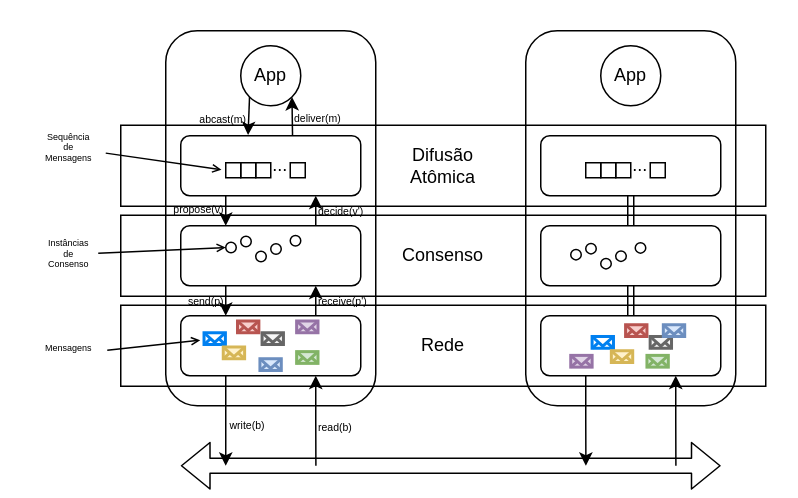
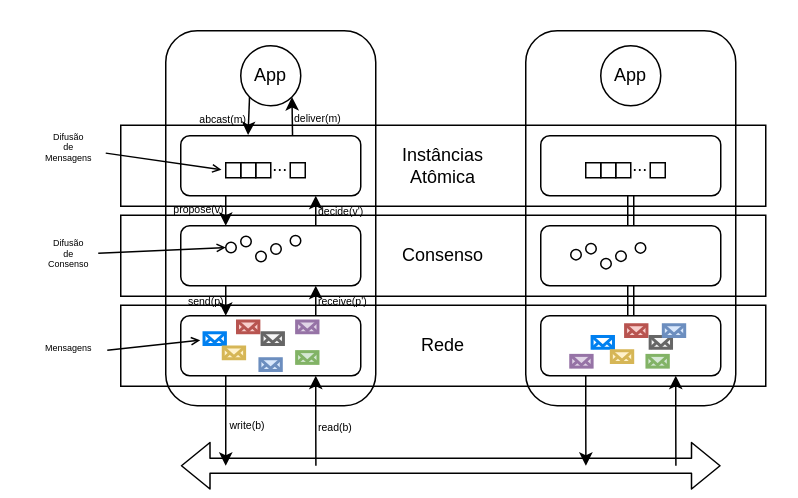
  <mxCell id="0" />
  <mxCell id="1" parent="0" />
  <mxCell id="2" value="" style="rounded=1;whiteSpace=wrap;html=1;" parent="1" vertex="1"><mxGeometry x="350" y="20" width="140" height="250" as="geometry" /></mxCell>
  <mxCell id="3" value="" style="rounded=1;whiteSpace=wrap;html=1;" parent="1" vertex="1"><mxGeometry x="110" y="20" width="140" height="250" as="geometry" /></mxCell>
  <mxCell id="4" value="Rede" style="rounded=0;whiteSpace=wrap;html=1;fillColor=none;" parent="1" vertex="1"><mxGeometry x="80" y="203" width="430" height="54" as="geometry" /></mxCell>
  <mxCell id="5" value="Consenso" style="rounded=0;whiteSpace=wrap;html=1;fillColor=none;" parent="1" vertex="1"><mxGeometry x="80" y="143" width="430" height="54" as="geometry" /></mxCell>
- <mxCell id="6" value="Difusão&lt;br&gt;Atômica" style="rounded=0;whiteSpace=wrap;html=1;fillColor=none;" parent="1" vertex="1"><mxGeometry x="80" y="83" width="430" height="54" as="geometry" /></mxCell>
+ <mxCell id="6" value="Instâncias&lt;br&gt;Atômica" style="rounded=0;whiteSpace=wrap;html=1;fillColor=none;" parent="1" vertex="1"><mxGeometry x="80" y="83" width="430" height="54" as="geometry" /></mxCell>
  <mxCell id="7" value="" style="endArrow=block;html=1;shape=flexArrow;startArrow=block;" parent="1" edge="1"><mxGeometry width="50" height="50" relative="1" as="geometry"><mxPoint x="120" y="310" as="sourcePoint" /><mxPoint x="480" y="310" as="targetPoint" /></mxGeometry></mxCell>
  <mxCell id="8" style="edgeStyle=orthogonalEdgeStyle;rounded=0;orthogonalLoop=1;jettySize=auto;html=1;exitX=0.25;exitY=1;exitDx=0;exitDy=0;" parent="1" source="15" edge="1"><mxGeometry relative="1" as="geometry"><mxPoint x="150" y="310" as="targetPoint" /></mxGeometry></mxCell>
  <mxCell id="9" value="write(b)" style="edgeLabel;html=1;align=left;verticalAlign=middle;resizable=0;points=[];labelBackgroundColor=none;fontSize=7;" vertex="1" connectable="0" parent="8"><mxGeometry x="0.11" y="1" relative="1" as="geometry"><mxPoint as="offset" /></mxGeometry></mxCell>
  <mxCell id="10" style="edgeStyle=orthogonalEdgeStyle;rounded=0;orthogonalLoop=1;jettySize=auto;html=1;exitX=0.75;exitY=1;exitDx=0;exitDy=0;startArrow=classic;startFill=1;endArrow=none;endFill=0;" parent="1" source="15" edge="1"><mxGeometry relative="1" as="geometry"><mxPoint x="210.103" y="310" as="targetPoint" /></mxGeometry></mxCell>
  <mxCell id="11" value="read(b)" style="edgeLabel;html=1;align=left;verticalAlign=middle;resizable=0;points=[];labelBackgroundColor=none;fontSize=7;" vertex="1" connectable="0" parent="10"><mxGeometry x="0.15" y="-1" relative="1" as="geometry"><mxPoint as="offset" /></mxGeometry></mxCell>
  <mxCell id="12" style="edgeStyle=orthogonalEdgeStyle;rounded=0;orthogonalLoop=1;jettySize=auto;html=1;exitX=0.75;exitY=1;exitDx=0;exitDy=0;startArrow=classic;startFill=1;endArrow=none;endFill=0;" parent="1" source="17" edge="1"><mxGeometry relative="1" as="geometry"><mxPoint x="450.103" y="310" as="targetPoint" /></mxGeometry></mxCell>
  <mxCell id="13" style="edgeStyle=orthogonalEdgeStyle;rounded=0;orthogonalLoop=1;jettySize=auto;html=1;exitX=0.75;exitY=0;exitDx=0;exitDy=0;entryX=0.75;entryY=1;entryDx=0;entryDy=0;labelBackgroundColor=none;" edge="1" parent="1" source="15" target="30"><mxGeometry relative="1" as="geometry" /></mxCell>
  <mxCell id="14" value="&lt;font style=&quot;font-size: 7px&quot;&gt;receive(p')&lt;/font&gt;" style="edgeLabel;html=1;align=left;verticalAlign=middle;resizable=0;points=[];spacingBottom=2;labelBackgroundColor=none;" vertex="1" connectable="0" parent="13"><mxGeometry x="0.071" relative="1" as="geometry"><mxPoint as="offset" /></mxGeometry></mxCell>
  <mxCell id="15" value="" style="rounded=1;whiteSpace=wrap;html=1;" parent="1" vertex="1"><mxGeometry x="120" y="210" width="120" height="40" as="geometry" /></mxCell>
  <mxCell id="16" style="edgeStyle=orthogonalEdgeStyle;rounded=0;orthogonalLoop=1;jettySize=auto;html=1;exitX=0.25;exitY=1;exitDx=0;exitDy=0;startArrow=none;startFill=0;endArrow=classic;endFill=1;" parent="1" source="17" edge="1"><mxGeometry relative="1" as="geometry"><mxPoint x="390.103" y="310" as="targetPoint" /></mxGeometry></mxCell>
  <mxCell id="17" value="" style="rounded=1;whiteSpace=wrap;html=1;" parent="1" vertex="1"><mxGeometry x="360" y="210" width="120" height="40" as="geometry" /></mxCell>
  <mxCell id="18" style="edgeStyle=none;shape=link;rounded=0;orthogonalLoop=1;jettySize=auto;html=1;entryX=0.5;entryY=0;entryDx=0;entryDy=0;startArrow=none;startFill=0;endArrow=open;endFill=0;fontSize=6;" parent="1" source="19" target="17" edge="1"><mxGeometry relative="1" as="geometry" /></mxCell>
  <mxCell id="19" value="" style="rounded=1;whiteSpace=wrap;html=1;" parent="1" vertex="1"><mxGeometry x="360" y="150" width="120" height="40" as="geometry" /></mxCell>
  <mxCell id="20" style="edgeStyle=none;shape=link;rounded=0;orthogonalLoop=1;jettySize=auto;html=1;entryX=0.5;entryY=0;entryDx=0;entryDy=0;startArrow=none;startFill=0;endArrow=open;endFill=0;fontSize=6;" parent="1" source="21" target="19" edge="1"><mxGeometry relative="1" as="geometry" /></mxCell>
  <mxCell id="21" value="" style="rounded=1;whiteSpace=wrap;html=1;" parent="1" vertex="1"><mxGeometry x="360" y="90" width="120" height="40" as="geometry" /></mxCell>
  <mxCell id="22" value="&lt;font style=&quot;font-size: 7px&quot;&gt;deliver(m)&lt;/font&gt;" style="edgeStyle=orthogonalEdgeStyle;rounded=0;orthogonalLoop=1;jettySize=auto;html=1;entryX=1;entryY=1;entryDx=0;entryDy=0;exitX=0.621;exitY=-0.011;exitDx=0;exitDy=0;exitPerimeter=0;align=left;labelBackgroundColor=none;" edge="1" parent="1" source="25" target="33"><mxGeometry relative="1" as="geometry" /></mxCell>
  <mxCell id="23" style="edgeStyle=orthogonalEdgeStyle;rounded=0;orthogonalLoop=1;jettySize=auto;html=1;exitX=0.25;exitY=1;exitDx=0;exitDy=0;entryX=0.25;entryY=0;entryDx=0;entryDy=0;labelBackgroundColor=none;" edge="1" parent="1" source="25" target="30"><mxGeometry relative="1" as="geometry" /></mxCell>
  <mxCell id="24" value="&lt;font style=&quot;font-size: 7px&quot;&gt;propose(v)&lt;/font&gt;" style="edgeLabel;html=1;align=right;verticalAlign=middle;resizable=0;points=[];labelBackgroundColor=none;spacingBottom=6;" vertex="1" connectable="0" parent="23"><mxGeometry x="0.043" y="-1" relative="1" as="geometry"><mxPoint as="offset" /></mxGeometry></mxCell>
  <mxCell id="25" value="" style="rounded=1;whiteSpace=wrap;html=1;" parent="1" vertex="1"><mxGeometry x="120" y="90" width="120" height="40" as="geometry" /></mxCell>
  <mxCell id="26" style="edgeStyle=orthogonalEdgeStyle;rounded=0;orthogonalLoop=1;jettySize=auto;html=1;exitX=0.75;exitY=0;exitDx=0;exitDy=0;entryX=0.75;entryY=1;entryDx=0;entryDy=0;labelBackgroundColor=none;" edge="1" parent="1" source="30" target="25"><mxGeometry relative="1" as="geometry" /></mxCell>
  <mxCell id="27" value="&lt;font style=&quot;font-size: 7px&quot;&gt;decide(v')&lt;/font&gt;" style="edgeLabel;html=1;align=left;verticalAlign=middle;resizable=0;points=[];labelBackgroundColor=none;spacingBottom=2;" vertex="1" connectable="0" parent="26"><mxGeometry x="0.071" relative="1" as="geometry"><mxPoint as="offset" /></mxGeometry></mxCell>
  <mxCell id="28" style="edgeStyle=orthogonalEdgeStyle;rounded=0;orthogonalLoop=1;jettySize=auto;html=1;exitX=0.25;exitY=1;exitDx=0;exitDy=0;entryX=0.25;entryY=0;entryDx=0;entryDy=0;labelBackgroundColor=none;" edge="1" parent="1" source="30" target="15"><mxGeometry relative="1" as="geometry" /></mxCell>
  <mxCell id="29" value="&lt;font style=&quot;font-size: 7px&quot;&gt;send(p)&lt;/font&gt;" style="edgeLabel;html=1;align=right;verticalAlign=middle;resizable=0;points=[];labelBackgroundColor=none;spacingBottom=2;" vertex="1" connectable="0" parent="28"><mxGeometry x="-0.071" y="-1" relative="1" as="geometry"><mxPoint as="offset" /></mxGeometry></mxCell>
  <mxCell id="30" value="" style="rounded=1;whiteSpace=wrap;html=1;" parent="1" vertex="1"><mxGeometry x="120" y="150" width="120" height="40" as="geometry" /></mxCell>
  <mxCell id="31" style="edgeStyle=orthogonalEdgeStyle;rounded=0;orthogonalLoop=1;jettySize=auto;html=1;exitX=0;exitY=1;exitDx=0;exitDy=0;entryX=0.374;entryY=-0.011;entryDx=0;entryDy=0;entryPerimeter=0;" edge="1" parent="1" source="33" target="25"><mxGeometry relative="1" as="geometry" /></mxCell>
  <mxCell id="32" value="&lt;font style=&quot;font-size: 7px&quot;&gt;abcast(m)&lt;/font&gt;" style="edgeLabel;html=1;align=right;verticalAlign=middle;resizable=0;points=[];labelBackgroundColor=none;" vertex="1" connectable="0" parent="31"><mxGeometry x="0.049" y="-1" relative="1" as="geometry"><mxPoint as="offset" /></mxGeometry></mxCell>
  <mxCell id="33" value="App" style="ellipse;whiteSpace=wrap;html=1;aspect=fixed;fillColor=none;" parent="1" vertex="1"><mxGeometry x="160" y="30" width="40" height="40" as="geometry" /></mxCell>
  <mxCell id="34" value="App" style="ellipse;whiteSpace=wrap;html=1;aspect=fixed;fillColor=none;" parent="1" vertex="1"><mxGeometry x="400" y="30" width="40" height="40" as="geometry" /></mxCell>
  <mxCell id="35" value="" style="group" parent="1" vertex="1" connectable="0"><mxGeometry x="150" y="100" width="53" height="20" as="geometry" /></mxCell>
  <mxCell id="36" value="" style="rounded=0;whiteSpace=wrap;html=1;fillColor=none;" parent="35" vertex="1"><mxGeometry y="8" width="10" height="10" as="geometry" /></mxCell>
  <mxCell id="37" value="" style="rounded=0;whiteSpace=wrap;html=1;fillColor=none;" parent="35" vertex="1"><mxGeometry x="10" y="8" width="10" height="10" as="geometry" /></mxCell>
  <mxCell id="38" value="" style="rounded=0;whiteSpace=wrap;html=1;fillColor=none;" parent="35" vertex="1"><mxGeometry x="20" y="8" width="10" height="10" as="geometry" /></mxCell>
  <mxCell id="39" value="" style="rounded=0;whiteSpace=wrap;html=1;fillColor=none;" parent="35" vertex="1"><mxGeometry x="43" y="8" width="10" height="10" as="geometry" /></mxCell>
  <mxCell id="40" value="..." style="text;html=1;align=center;verticalAlign=middle;resizable=0;points=[];autosize=1;" parent="35" vertex="1"><mxGeometry x="21" width="30" height="20" as="geometry" /></mxCell>
  <mxCell id="41" value="" style="group" parent="1" vertex="1" connectable="0"><mxGeometry x="390" y="100" width="53" height="20" as="geometry" /></mxCell>
  <mxCell id="42" value="" style="rounded=0;whiteSpace=wrap;html=1;fillColor=none;" parent="41" vertex="1"><mxGeometry y="8" width="10" height="10" as="geometry" /></mxCell>
  <mxCell id="43" value="" style="rounded=0;whiteSpace=wrap;html=1;fillColor=none;" parent="41" vertex="1"><mxGeometry x="10" y="8" width="10" height="10" as="geometry" /></mxCell>
  <mxCell id="44" value="" style="rounded=0;whiteSpace=wrap;html=1;fillColor=none;" parent="41" vertex="1"><mxGeometry x="20" y="8" width="10" height="10" as="geometry" /></mxCell>
  <mxCell id="45" value="" style="rounded=0;whiteSpace=wrap;html=1;fillColor=none;" parent="41" vertex="1"><mxGeometry x="43" y="8" width="10" height="10" as="geometry" /></mxCell>
  <mxCell id="46" value="..." style="text;html=1;align=center;verticalAlign=middle;resizable=0;points=[];autosize=1;" parent="41" vertex="1"><mxGeometry x="21" width="30" height="20" as="geometry" /></mxCell>
  <mxCell id="47" style="rounded=0;orthogonalLoop=1;jettySize=auto;html=1;entryX=-0.286;entryY=0.462;entryDx=0;entryDy=0;entryPerimeter=0;startArrow=none;startFill=0;endArrow=open;endFill=0;fontSize=6;endSize=4;" parent="1" source="48" target="36" edge="1"><mxGeometry relative="1" as="geometry" /></mxCell>
- <mxCell id="48" value="Sequência&lt;br style=&quot;font-size: 6px;&quot;&gt;de&lt;br style=&quot;font-size: 6px;&quot;&gt;Mensagens" style="text;html=1;align=center;verticalAlign=middle;resizable=0;points=[];autosize=1;fontSize=6;" parent="1" vertex="1"><mxGeometry x="20" y="83" width="50" height="30" as="geometry" /></mxCell>
+ <mxCell id="48" value="Difusão&lt;br style=&quot;font-size: 6px;&quot;&gt;de&lt;br style=&quot;font-size: 6px;&quot;&gt;Mensagens" style="text;html=1;align=center;verticalAlign=middle;resizable=0;points=[];autosize=1;fontSize=6;" parent="1" vertex="1"><mxGeometry x="20" y="83" width="50" height="30" as="geometry" /></mxCell>
  <mxCell id="49" value="" style="ellipse;whiteSpace=wrap;html=1;aspect=fixed;fillColor=none;fontSize=6;" parent="1" vertex="1"><mxGeometry x="150" y="161" width="7" height="7" as="geometry" /></mxCell>
  <mxCell id="50" value="" style="ellipse;whiteSpace=wrap;html=1;aspect=fixed;fillColor=none;fontSize=6;" parent="1" vertex="1"><mxGeometry x="160" y="157" width="7" height="7" as="geometry" /></mxCell>
  <mxCell id="51" value="" style="ellipse;whiteSpace=wrap;html=1;aspect=fixed;fillColor=none;fontSize=6;" parent="1" vertex="1"><mxGeometry x="170" y="167" width="7" height="7" as="geometry" /></mxCell>
  <mxCell id="52" value="" style="ellipse;whiteSpace=wrap;html=1;aspect=fixed;fillColor=none;fontSize=6;" parent="1" vertex="1"><mxGeometry x="180" y="162" width="7" height="7" as="geometry" /></mxCell>
  <mxCell id="53" value="" style="ellipse;whiteSpace=wrap;html=1;aspect=fixed;fillColor=none;fontSize=6;" parent="1" vertex="1"><mxGeometry x="193" y="156.5" width="7" height="7" as="geometry" /></mxCell>
  <mxCell id="54" value="" style="ellipse;whiteSpace=wrap;html=1;aspect=fixed;fillColor=none;fontSize=6;" parent="1" vertex="1"><mxGeometry x="380" y="165.75" width="7" height="7" as="geometry" /></mxCell>
  <mxCell id="55" value="" style="ellipse;whiteSpace=wrap;html=1;aspect=fixed;fillColor=none;fontSize=6;" parent="1" vertex="1"><mxGeometry x="390" y="161.75" width="7" height="7" as="geometry" /></mxCell>
  <mxCell id="56" value="" style="ellipse;whiteSpace=wrap;html=1;aspect=fixed;fillColor=none;fontSize=6;" parent="1" vertex="1"><mxGeometry x="400" y="171.75" width="7" height="7" as="geometry" /></mxCell>
  <mxCell id="57" value="" style="ellipse;whiteSpace=wrap;html=1;aspect=fixed;fillColor=none;fontSize=6;" parent="1" vertex="1"><mxGeometry x="410" y="166.75" width="7" height="7" as="geometry" /></mxCell>
  <mxCell id="58" value="" style="ellipse;whiteSpace=wrap;html=1;aspect=fixed;fillColor=none;fontSize=6;" parent="1" vertex="1"><mxGeometry x="423" y="161.25" width="7" height="7" as="geometry" /></mxCell>
  <mxCell id="59" style="edgeStyle=none;rounded=0;orthogonalLoop=1;jettySize=auto;html=1;entryX=0;entryY=0.5;entryDx=0;entryDy=0;startArrow=none;startFill=0;endArrow=open;endFill=0;fontSize=6;endSize=4;" parent="1" source="60" target="49" edge="1"><mxGeometry relative="1" as="geometry" /></mxCell>
- <mxCell id="60" value="Instâncias&lt;br&gt;de&lt;br&gt;Consenso" style="text;html=1;align=center;verticalAlign=middle;resizable=0;points=[];autosize=1;fontSize=6;" parent="1" vertex="1"><mxGeometry x="25" y="154.25" width="40" height="30" as="geometry" /></mxCell>
+ <mxCell id="60" value="Difusão&lt;br&gt;de&lt;br&gt;Consenso" style="text;html=1;align=center;verticalAlign=middle;resizable=0;points=[];autosize=1;fontSize=6;" parent="1" vertex="1"><mxGeometry x="25" y="154.25" width="40" height="30" as="geometry" /></mxCell>
  <mxCell id="61" value="" style="group" parent="1" vertex="1" connectable="0"><mxGeometry x="135.52" y="213.5" width="75.97" height="33" as="geometry" /></mxCell>
  <mxCell id="62" value="" style="html=1;verticalLabelPosition=bottom;align=center;labelBackgroundColor=#ffffff;verticalAlign=top;strokeWidth=2;strokeColor=#0080F0;shadow=0;shape=mxgraph.ios7.icons.mail;" parent="61" vertex="1"><mxGeometry y="7.835" width="14.244" height="7.835" as="geometry" /></mxCell>
  <mxCell id="63" value="" style="html=1;verticalLabelPosition=bottom;align=center;labelBackgroundColor=#ffffff;verticalAlign=top;strokeWidth=2;strokeColor=#b85450;shadow=0;shape=mxgraph.ios7.icons.mail;fillColor=#f8cecc;" parent="61" vertex="1"><mxGeometry x="22.316" width="14.244" height="7.835" as="geometry" /></mxCell>
  <mxCell id="64" value="" style="html=1;verticalLabelPosition=bottom;align=center;labelBackgroundColor=#ffffff;verticalAlign=top;strokeWidth=2;strokeColor=#d6b656;shadow=0;shape=mxgraph.ios7.icons.mail;fillColor=#fff2cc;" parent="61" vertex="1"><mxGeometry x="12.82" y="17.331" width="14.244" height="7.835" as="geometry" /></mxCell>
  <mxCell id="65" value="" style="html=1;verticalLabelPosition=bottom;align=center;labelBackgroundColor=#ffffff;verticalAlign=top;strokeWidth=2;strokeColor=#666666;shadow=0;shape=mxgraph.ios7.icons.mail;fillColor=#f5f5f5;fontColor=#333333;" parent="61" vertex="1"><mxGeometry x="38.697" y="7.835" width="14.244" height="7.835" as="geometry" /></mxCell>
  <mxCell id="66" value="" style="html=1;verticalLabelPosition=bottom;align=center;labelBackgroundColor=#ffffff;verticalAlign=top;strokeWidth=2;strokeColor=#6c8ebf;shadow=0;shape=mxgraph.ios7.icons.mail;fillColor=#dae8fc;" parent="61" vertex="1"><mxGeometry x="37.273" y="25.165" width="14.244" height="7.835" as="geometry" /></mxCell>
  <mxCell id="67" value="" style="html=1;verticalLabelPosition=bottom;align=center;labelBackgroundColor=#ffffff;verticalAlign=top;strokeWidth=2;strokeColor=#82b366;shadow=0;shape=mxgraph.ios7.icons.mail;fillColor=#d5e8d4;" parent="61" vertex="1"><mxGeometry x="61.726" y="20.417" width="14.244" height="7.835" as="geometry" /></mxCell>
  <mxCell id="68" value="" style="html=1;verticalLabelPosition=bottom;align=center;labelBackgroundColor=#ffffff;verticalAlign=top;strokeWidth=2;strokeColor=#9673a6;shadow=0;shape=mxgraph.ios7.icons.mail;fillColor=#e1d5e7;" parent="61" vertex="1"><mxGeometry x="61.726" width="14.244" height="7.835" as="geometry" /></mxCell>
  <mxCell id="69" value="" style="group" parent="1" vertex="1" connectable="0"><mxGeometry x="379.996" y="215.995" width="75.972" height="28.259" as="geometry" /></mxCell>
  <mxCell id="70" value="" style="html=1;verticalLabelPosition=bottom;align=center;labelBackgroundColor=#ffffff;verticalAlign=top;strokeWidth=2;strokeColor=#0080F0;shadow=0;shape=mxgraph.ios7.icons.mail;" parent="69" vertex="1"><mxGeometry x="14.244" y="7.839" width="14.244" height="7.835" as="geometry" /></mxCell>
  <mxCell id="71" value="" style="html=1;verticalLabelPosition=bottom;align=center;labelBackgroundColor=#ffffff;verticalAlign=top;strokeWidth=2;strokeColor=#b85450;shadow=0;shape=mxgraph.ios7.icons.mail;fillColor=#f8cecc;" parent="69" vertex="1"><mxGeometry x="36.561" y="0.005" width="14.244" height="7.835" as="geometry" /></mxCell>
  <mxCell id="72" value="" style="html=1;verticalLabelPosition=bottom;align=center;labelBackgroundColor=#ffffff;verticalAlign=top;strokeWidth=2;strokeColor=#d6b656;shadow=0;shape=mxgraph.ios7.icons.mail;fillColor=#fff2cc;" parent="69" vertex="1"><mxGeometry x="27.064" y="17.335" width="14.244" height="7.835" as="geometry" /></mxCell>
  <mxCell id="73" value="" style="html=1;verticalLabelPosition=bottom;align=center;labelBackgroundColor=#ffffff;verticalAlign=top;strokeWidth=2;strokeColor=#666666;shadow=0;shape=mxgraph.ios7.icons.mail;fillColor=#f5f5f5;fontColor=#333333;" parent="69" vertex="1"><mxGeometry x="52.942" y="7.839" width="14.244" height="7.835" as="geometry" /></mxCell>
  <mxCell id="74" value="" style="html=1;verticalLabelPosition=bottom;align=center;labelBackgroundColor=#ffffff;verticalAlign=top;strokeWidth=2;strokeColor=#6c8ebf;shadow=0;shape=mxgraph.ios7.icons.mail;fillColor=#dae8fc;" parent="69" vertex="1"><mxGeometry x="61.727" width="14.244" height="7.835" as="geometry" /></mxCell>
  <mxCell id="75" value="" style="html=1;verticalLabelPosition=bottom;align=center;labelBackgroundColor=#ffffff;verticalAlign=top;strokeWidth=2;strokeColor=#82b366;shadow=0;shape=mxgraph.ios7.icons.mail;fillColor=#d5e8d4;" parent="69" vertex="1"><mxGeometry x="50.8" y="20.422" width="14.244" height="7.835" as="geometry" /></mxCell>
  <mxCell id="76" value="" style="html=1;verticalLabelPosition=bottom;align=center;labelBackgroundColor=#ffffff;verticalAlign=top;strokeWidth=2;strokeColor=#9673a6;shadow=0;shape=mxgraph.ios7.icons.mail;fillColor=#e1d5e7;" parent="69" vertex="1"><mxGeometry y="20.425" width="14.244" height="7.835" as="geometry" /></mxCell>
  <mxCell id="77" value="Mensagens" style="text;html=1;align=center;verticalAlign=middle;resizable=0;points=[];autosize=1;fontSize=6;" parent="1" vertex="1"><mxGeometry x="20" y="226.5" width="50" height="10" as="geometry" /></mxCell>
  <mxCell id="78" style="edgeStyle=none;rounded=0;orthogonalLoop=1;jettySize=auto;html=1;entryX=-0.177;entryY=0.638;entryDx=0;entryDy=0;startArrow=none;startFill=0;endArrow=open;endFill=0;fontSize=6;endSize=4;exitX=1.02;exitY=0.65;exitDx=0;exitDy=0;exitPerimeter=0;entryPerimeter=0;" parent="1" source="77" target="62" edge="1"><mxGeometry relative="1" as="geometry"><mxPoint x="75" y="178.345" as="sourcePoint" /><mxPoint x="160" y="174.5" as="targetPoint" /></mxGeometry></mxCell>
